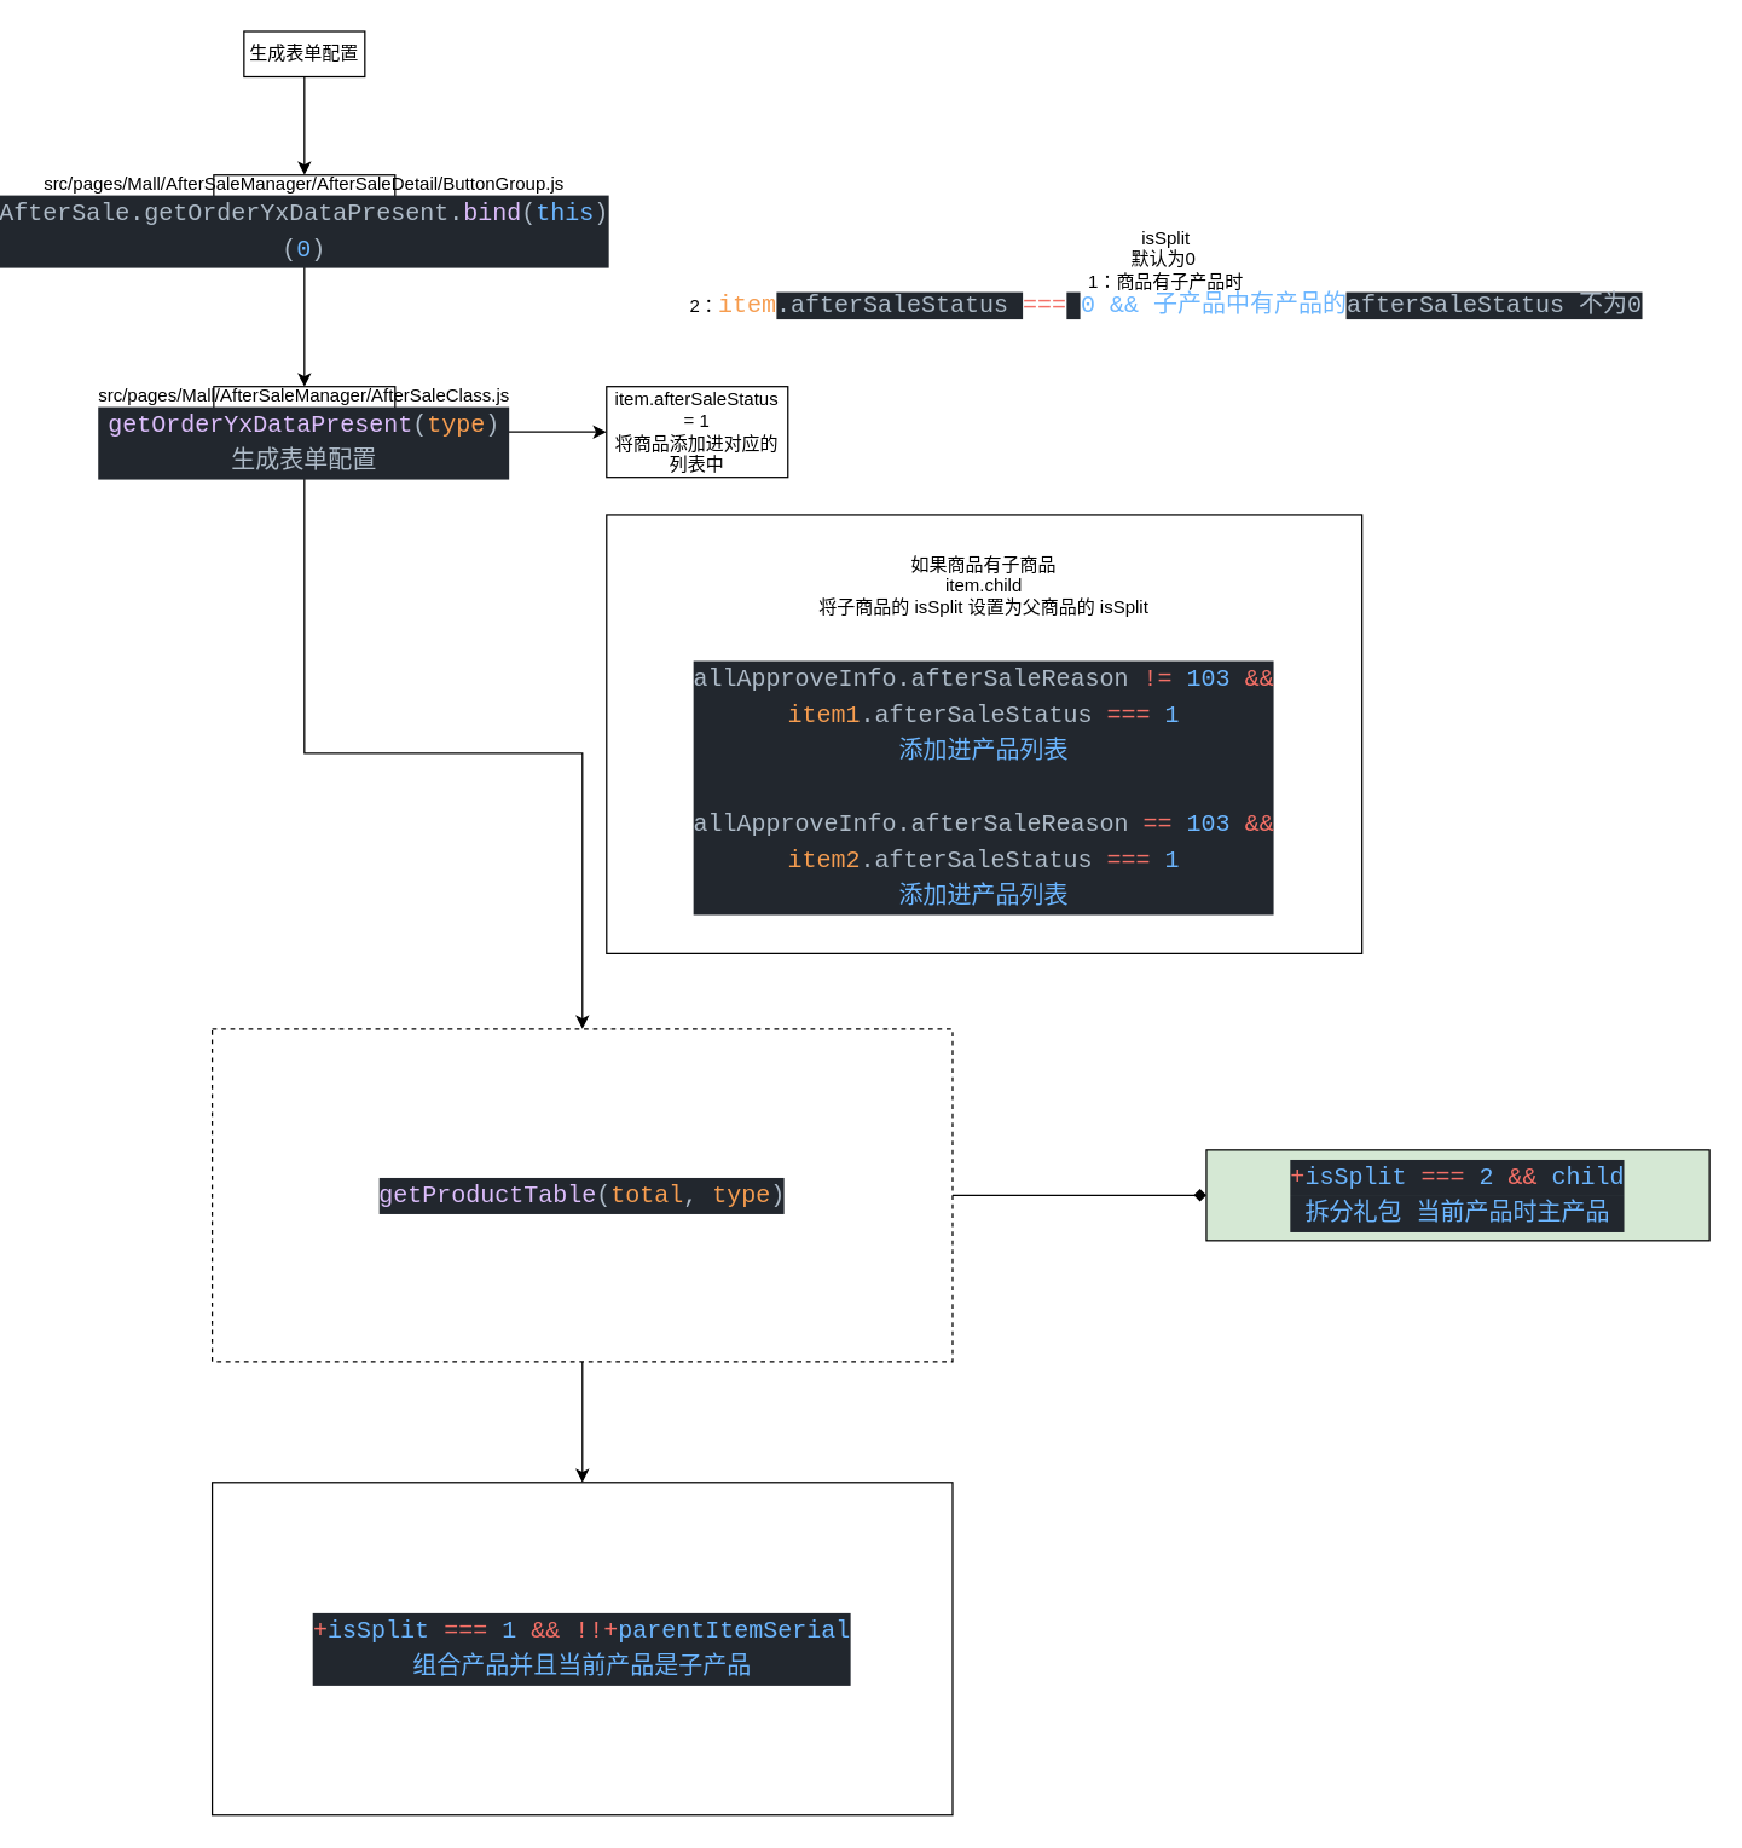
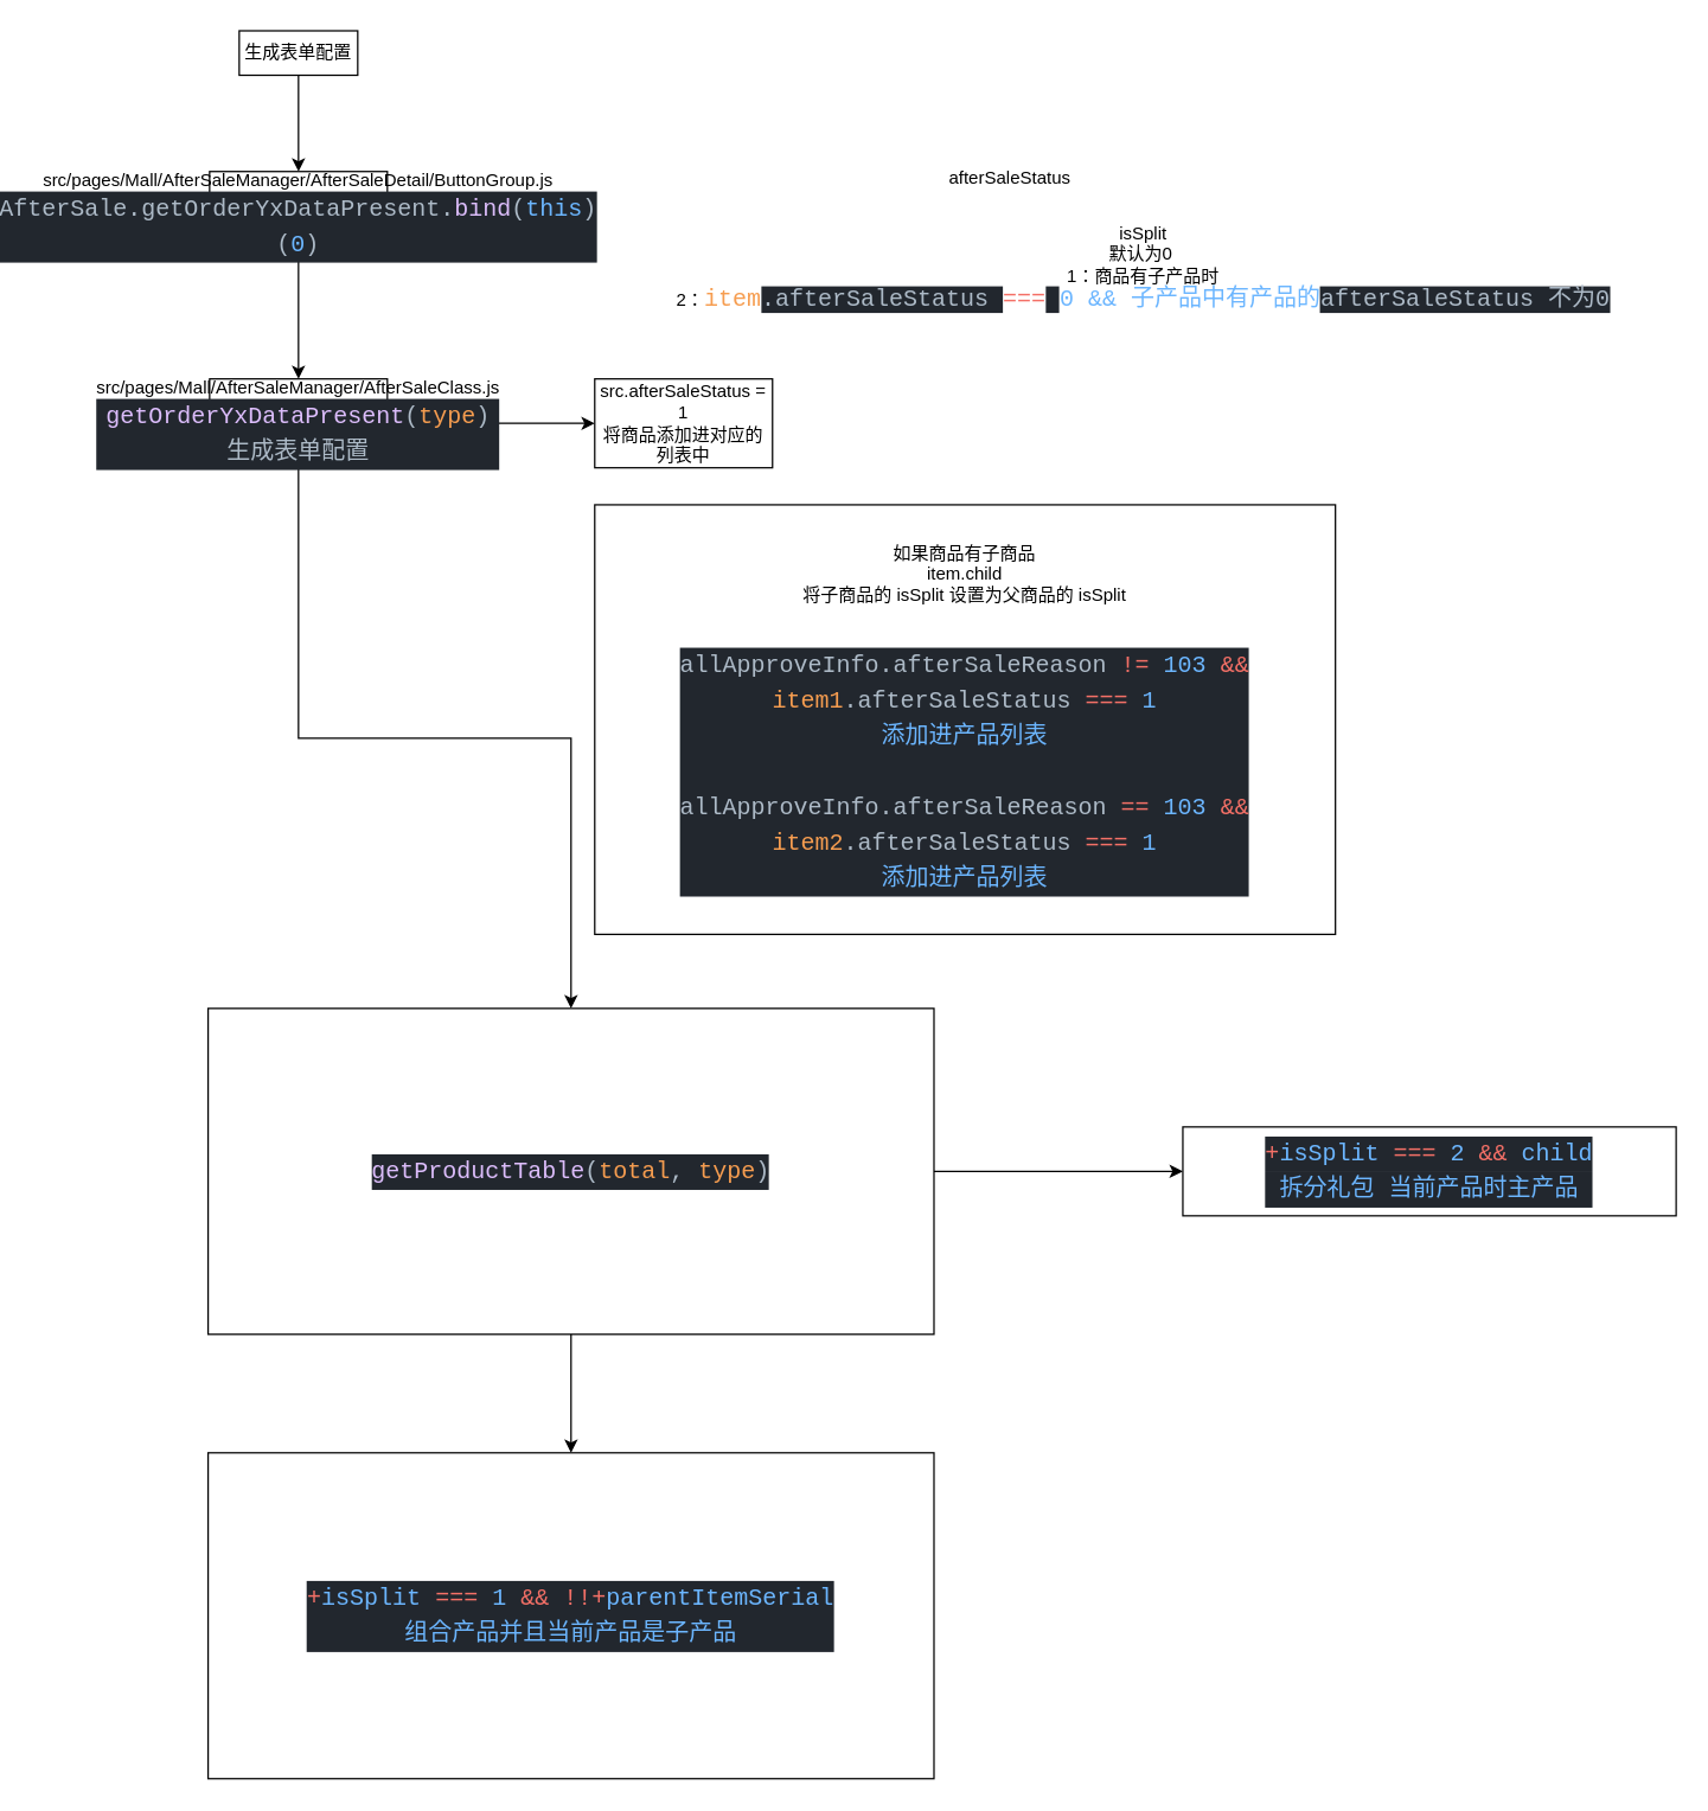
  <mxCell id="0" />
  <mxCell id="1" parent="0" />
  <mxCell id="2" value="" style="edgeStyle=orthogonalEdgeStyle;rounded=0;orthogonalLoop=1;jettySize=auto;html=1;" edge="1" parent="1" source="3" target="5"><mxGeometry relative="1" as="geometry" /></mxCell>
  <mxCell id="3" value="生成表单配置&lt;br&gt;" style="rounded=0;whiteSpace=wrap;html=1;" vertex="1" parent="1"><mxGeometry x="41" y="20" width="80" height="30" as="geometry" /></mxCell>
  <mxCell id="4" value="" style="edgeStyle=orthogonalEdgeStyle;rounded=0;orthogonalLoop=1;jettySize=auto;html=1;" edge="1" parent="1" source="5" target="8"><mxGeometry relative="1" as="geometry" /></mxCell>
  <mxCell id="5" value="src/pages/Mall/AfterSaleManager/AfterSaleDetail/ButtonGroup.js&lt;br&gt;&lt;div style=&quot;color: rgb(173 , 186 , 199) ; background-color: rgb(34 , 39 , 46) ; font-family: &amp;#34;fira code&amp;#34; , &amp;#34;menlo&amp;#34; , &amp;#34;monaco&amp;#34; , &amp;#34;courier new&amp;#34; , monospace ; font-size: 16px ; line-height: 24px&quot;&gt;AfterSale.getOrderYxDataPresent.&lt;span style=&quot;color: #dcbdfb&quot;&gt;bind&lt;/span&gt;(&lt;span style=&quot;color: #6cb6ff&quot;&gt;this&lt;/span&gt;)(&lt;span style=&quot;color: #6cb6ff&quot;&gt;0&lt;/span&gt;)&lt;/div&gt;" style="whiteSpace=wrap;html=1;rounded=0;" vertex="1" parent="1"><mxGeometry x="21" y="115" width="120" height="60" as="geometry" /></mxCell>
  <mxCell id="6" value="" style="edgeStyle=orthogonalEdgeStyle;rounded=0;orthogonalLoop=1;jettySize=auto;html=1;" edge="1" parent="1" source="8" target="10"><mxGeometry relative="1" as="geometry" /></mxCell>
  <mxCell id="7" value="" style="edgeStyle=orthogonalEdgeStyle;rounded=0;orthogonalLoop=1;jettySize=auto;html=1;" edge="1" parent="1" source="8" target="15"><mxGeometry relative="1" as="geometry" /></mxCell>
  <mxCell id="8" value="src/pages/Mall/AfterSaleManager/AfterSaleClass.js&lt;br&gt;&lt;div style=&quot;color: rgb(173 , 186 , 199) ; background-color: rgb(34 , 39 , 46) ; font-family: &amp;#34;fira code&amp;#34; , &amp;#34;menlo&amp;#34; , &amp;#34;monaco&amp;#34; , &amp;#34;courier new&amp;#34; , monospace ; font-size: 16px ; line-height: 24px&quot;&gt;&lt;div style=&quot;line-height: 24px&quot;&gt;&lt;span style=&quot;color: #dcbdfb&quot;&gt;getOrderYxDataPresent&lt;/span&gt;(&lt;span style=&quot;color: #f69d50&quot;&gt;type&lt;/span&gt;) 生成表单配置&lt;/div&gt;&lt;/div&gt;" style="whiteSpace=wrap;html=1;rounded=0;" vertex="1" parent="1"><mxGeometry x="21" y="255" width="120" height="60" as="geometry" /></mxCell>
- <mxCell id="10" value="item.afterSaleStatus = 1&lt;br&gt;将商品添加进对应的列表中&lt;br&gt;" style="whiteSpace=wrap;html=1;rounded=0;" vertex="1" parent="1"><mxGeometry x="281" y="255" width="120" height="60" as="geometry" /></mxCell>
+ <mxCell id="9" value="afterSaleStatus" style="text;html=1;align=center;verticalAlign=middle;resizable=0;points=[];autosize=1;strokeColor=none;" vertex="1" parent="1"><mxGeometry x="511" y="110" width="100" height="20" as="geometry" /></mxCell>
+ <mxCell id="10" value="src.afterSaleStatus = 1&lt;br&gt;将商品添加进对应的列表中&lt;br&gt;" style="whiteSpace=wrap;html=1;rounded=0;" vertex="1" parent="1"><mxGeometry x="281" y="255" width="120" height="60" as="geometry" /></mxCell>
  <mxCell id="11" value="如果商品有子商品&lt;br&gt;item.child&lt;br&gt;将子商品的&amp;nbsp;isSplit 设置为父商品的&amp;nbsp;isSplit&lt;br&gt;&lt;br&gt;&lt;br&gt;&lt;div style=&quot;background-color: rgb(34 , 39 , 46) ; font-family: &amp;#34;fira code&amp;#34; , &amp;#34;menlo&amp;#34; , &amp;#34;monaco&amp;#34; , &amp;#34;courier new&amp;#34; , monospace ; font-size: 16px ; line-height: 24px&quot;&gt;&lt;div style=&quot;color: rgb(173 , 186 , 199)&quot;&gt;allApproveInfo.afterSaleReason &lt;span style=&quot;color: #f47067&quot;&gt;!=&lt;/span&gt; &lt;span style=&quot;color: #6cb6ff&quot;&gt;103&lt;/span&gt; &lt;span style=&quot;color: #f47067&quot;&gt;&amp;amp;&amp;amp;&lt;/span&gt;&lt;/div&gt;&lt;div style=&quot;color: rgb(173 , 186 , 199)&quot;&gt;              &lt;span style=&quot;color: #f69d50&quot;&gt;item1&lt;/span&gt;.afterSaleStatus &lt;span style=&quot;color: #f47067&quot;&gt;===&lt;/span&gt; &lt;span style=&quot;color: #6cb6ff&quot;&gt;1&lt;/span&gt;&lt;/div&gt;&lt;div&gt;&lt;font color=&quot;#6cb6ff&quot;&gt;添加进产品列表&lt;/font&gt;&lt;/div&gt;&lt;div&gt;&lt;font color=&quot;#6cb6ff&quot;&gt;&lt;br&gt;&lt;/font&gt;&lt;/div&gt;&lt;div&gt;&lt;div style=&quot;font-family: &amp;#34;fira code&amp;#34; , &amp;#34;menlo&amp;#34; , &amp;#34;monaco&amp;#34; , &amp;#34;courier new&amp;#34; , monospace ; line-height: 24px&quot;&gt;&lt;div style=&quot;color: rgb(173 , 186 , 199)&quot;&gt; allApproveInfo.afterSaleReason &lt;span style=&quot;color: #f47067&quot;&gt;==&lt;/span&gt; &lt;span style=&quot;color: #6cb6ff&quot;&gt;103&lt;/span&gt; &lt;span style=&quot;color: #f47067&quot;&gt;&amp;amp;&amp;amp;&lt;/span&gt;&lt;/div&gt;&lt;div style=&quot;color: rgb(173 , 186 , 199)&quot;&gt;              &lt;span style=&quot;color: #f69d50&quot;&gt;item2&lt;/span&gt;.afterSaleStatus &lt;span style=&quot;color: #f47067&quot;&gt;===&lt;/span&gt; &lt;span style=&quot;color: #6cb6ff&quot;&gt;1&lt;/span&gt;&lt;/div&gt;&lt;div&gt;&lt;font color=&quot;#6cb6ff&quot;&gt;添加进产品列表&lt;/font&gt;&lt;/div&gt;&lt;/div&gt;&lt;/div&gt;&lt;/div&gt;" style="whiteSpace=wrap;html=1;" vertex="1" parent="1"><mxGeometry x="281" y="340" width="500" height="290" as="geometry" /></mxCell>
  <mxCell id="12" value="isSplit&lt;br&gt;默认为0&amp;nbsp;&lt;br&gt;1：商品有子产品时&lt;br&gt;2：&lt;span style=&quot;font-family: &amp;#34;fira code&amp;#34; , &amp;#34;menlo&amp;#34; , &amp;#34;monaco&amp;#34; , &amp;#34;courier new&amp;#34; , monospace ; font-size: 16px ; color: rgb(246 , 157 , 80)&quot;&gt;item&lt;/span&gt;&lt;span style=&quot;background-color: rgb(34 , 39 , 46) ; color: rgb(173 , 186 , 199) ; font-family: &amp;#34;fira code&amp;#34; , &amp;#34;menlo&amp;#34; , &amp;#34;monaco&amp;#34; , &amp;#34;courier new&amp;#34; , monospace ; font-size: 16px&quot;&gt;.afterSaleStatus &lt;/span&gt;&lt;span style=&quot;font-family: &amp;#34;fira code&amp;#34; , &amp;#34;menlo&amp;#34; , &amp;#34;monaco&amp;#34; , &amp;#34;courier new&amp;#34; , monospace ; font-size: 16px ; color: rgb(244 , 112 , 103)&quot;&gt;===&lt;/span&gt;&lt;span style=&quot;background-color: rgb(34 , 39 , 46) ; color: rgb(173 , 186 , 199) ; font-family: &amp;#34;fira code&amp;#34; , &amp;#34;menlo&amp;#34; , &amp;#34;monaco&amp;#34; , &amp;#34;courier new&amp;#34; , monospace ; font-size: 16px&quot;&gt; &lt;/span&gt;&lt;span style=&quot;font-family: &amp;#34;fira code&amp;#34; , &amp;#34;menlo&amp;#34; , &amp;#34;monaco&amp;#34; , &amp;#34;courier new&amp;#34; , monospace ; font-size: 16px ; color: rgb(108 , 182 , 255)&quot;&gt;0 &amp;amp;&amp;amp; 子产品中有产品的&lt;/span&gt;&lt;span style=&quot;background-color: rgb(34 , 39 , 46) ; color: rgb(173 , 186 , 199) ; font-family: &amp;#34;fira code&amp;#34; , &amp;#34;menlo&amp;#34; , &amp;#34;monaco&amp;#34; , &amp;#34;courier new&amp;#34; , monospace ; font-size: 16px&quot;&gt;afterSaleStatus 不为0&lt;br&gt;&lt;br&gt;&lt;/span&gt;" style="text;html=1;align=center;verticalAlign=middle;resizable=0;points=[];autosize=1;strokeColor=none;" vertex="1" parent="1"><mxGeometry x="321" y="150" width="660" height="80" as="geometry" /></mxCell>
  <mxCell id="13" value="" style="edgeStyle=orthogonalEdgeStyle;rounded=0;orthogonalLoop=1;jettySize=auto;html=1;" edge="1" parent="1" source="15" target="16"><mxGeometry relative="1" as="geometry" /></mxCell>
- <mxCell id="14" value="" style="edgeStyle=orthogonalEdgeStyle;rounded=0;orthogonalLoop=1;jettySize=auto;html=1;endArrow=diamond;" edge="1" parent="1" source="15" target="17"><mxGeometry relative="1" as="geometry" /></mxCell>
- <mxCell id="15" value="&lt;div style=&quot;color: rgb(173 , 186 , 199) ; background-color: rgb(34 , 39 , 46) ; font-family: &amp;#34;fira code&amp;#34; , &amp;#34;menlo&amp;#34; , &amp;#34;monaco&amp;#34; , &amp;#34;courier new&amp;#34; , monospace ; font-size: 16px ; line-height: 24px&quot;&gt; &lt;span style=&quot;color: #dcbdfb&quot;&gt;getProductTable&lt;/span&gt;(&lt;span style=&quot;color: #f69d50&quot;&gt;total&lt;/span&gt;, &lt;span style=&quot;color: #f69d50&quot;&gt;type&lt;/span&gt;)&lt;/div&gt;" style="whiteSpace=wrap;html=1;rounded=0;dashed=1;" vertex="1" parent="1"><mxGeometry x="20" y="680" width="490" height="220" as="geometry" /></mxCell>
+ <mxCell id="14" value="" style="edgeStyle=orthogonalEdgeStyle;rounded=0;orthogonalLoop=1;jettySize=auto;html=1;" edge="1" parent="1" source="15" target="17"><mxGeometry relative="1" as="geometry" /></mxCell>
+ <mxCell id="15" value="&lt;div style=&quot;color: rgb(173 , 186 , 199) ; background-color: rgb(34 , 39 , 46) ; font-family: &amp;#34;fira code&amp;#34; , &amp;#34;menlo&amp;#34; , &amp;#34;monaco&amp;#34; , &amp;#34;courier new&amp;#34; , monospace ; font-size: 16px ; line-height: 24px&quot;&gt; &lt;span style=&quot;color: #dcbdfb&quot;&gt;getProductTable&lt;/span&gt;(&lt;span style=&quot;color: #f69d50&quot;&gt;total&lt;/span&gt;, &lt;span style=&quot;color: #f69d50&quot;&gt;type&lt;/span&gt;)&lt;/div&gt;" style="whiteSpace=wrap;html=1;rounded=0;" vertex="1" parent="1"><mxGeometry x="20" y="680" width="490" height="220" as="geometry" /></mxCell>
  <mxCell id="16" value="&lt;div style=&quot;background-color: rgb(34 , 39 , 46) ; font-family: &amp;#34;fira code&amp;#34; , &amp;#34;menlo&amp;#34; , &amp;#34;monaco&amp;#34; , &amp;#34;courier new&amp;#34; , monospace ; font-size: 16px ; line-height: 24px&quot;&gt;&lt;div style=&quot;color: rgb(173 , 186 , 199) ; font-family: &amp;#34;fira code&amp;#34; , &amp;#34;menlo&amp;#34; , &amp;#34;monaco&amp;#34; , &amp;#34;courier new&amp;#34; , monospace ; line-height: 24px&quot;&gt;&lt;span style=&quot;color: #f47067&quot;&gt;+&lt;/span&gt;&lt;span style=&quot;color: #6cb6ff&quot;&gt;isSplit&lt;/span&gt; &lt;span style=&quot;color: #f47067&quot;&gt;===&lt;/span&gt; &lt;span style=&quot;color: #6cb6ff&quot;&gt;1&lt;/span&gt; &lt;span style=&quot;color: #f47067&quot;&gt;&amp;amp;&amp;amp;&lt;/span&gt; &lt;span style=&quot;color: #f47067&quot;&gt;!!+&lt;/span&gt;&lt;span style=&quot;color: #6cb6ff&quot;&gt;parentItemSerial&lt;/span&gt;&lt;/div&gt;&lt;div style=&quot;font-family: &amp;#34;fira code&amp;#34; , &amp;#34;menlo&amp;#34; , &amp;#34;monaco&amp;#34; , &amp;#34;courier new&amp;#34; , monospace ; line-height: 24px&quot;&gt;&lt;font color=&quot;#6cb6ff&quot;&gt;组合产品并且当前产品是子产品&lt;/font&gt;&lt;/div&gt;&lt;/div&gt;" style="whiteSpace=wrap;html=1;rounded=0;" vertex="1" parent="1"><mxGeometry x="20" y="980" width="490" height="220" as="geometry" /></mxCell>
- <mxCell id="17" value="&lt;div style=&quot;color: rgb(173 , 186 , 199) ; background-color: rgb(34 , 39 , 46) ; font-family: &amp;#34;fira code&amp;#34; , &amp;#34;menlo&amp;#34; , &amp;#34;monaco&amp;#34; , &amp;#34;courier new&amp;#34; , monospace ; font-size: 16px ; line-height: 24px&quot;&gt;&lt;span style=&quot;color: #f47067&quot;&gt;+&lt;/span&gt;&lt;span style=&quot;color: #6cb6ff&quot;&gt;isSplit&lt;/span&gt; &lt;span style=&quot;color: #f47067&quot;&gt;===&lt;/span&gt; &lt;span style=&quot;color: #6cb6ff&quot;&gt;2&lt;/span&gt; &lt;span style=&quot;color: #f47067&quot;&gt;&amp;amp;&amp;amp;&lt;/span&gt; &lt;span style=&quot;color: #6cb6ff&quot;&gt;child&lt;/span&gt;&lt;/div&gt;&lt;div style=&quot;background-color: rgb(34 , 39 , 46) ; font-family: &amp;#34;fira code&amp;#34; , &amp;#34;menlo&amp;#34; , &amp;#34;monaco&amp;#34; , &amp;#34;courier new&amp;#34; , monospace ; font-size: 16px ; line-height: 24px&quot;&gt;&lt;font color=&quot;#6cb6ff&quot;&gt;拆分礼包 当前产品时主产品&lt;/font&gt;&lt;/div&gt;" style="whiteSpace=wrap;html=1;rounded=0;fillColor=#d5e8d4;" vertex="1" parent="1"><mxGeometry x="678" y="760" width="333" height="60" as="geometry" /></mxCell>
+ <mxCell id="17" value="&lt;div style=&quot;color: rgb(173 , 186 , 199) ; background-color: rgb(34 , 39 , 46) ; font-family: &amp;#34;fira code&amp;#34; , &amp;#34;menlo&amp;#34; , &amp;#34;monaco&amp;#34; , &amp;#34;courier new&amp;#34; , monospace ; font-size: 16px ; line-height: 24px&quot;&gt;&lt;span style=&quot;color: #f47067&quot;&gt;+&lt;/span&gt;&lt;span style=&quot;color: #6cb6ff&quot;&gt;isSplit&lt;/span&gt; &lt;span style=&quot;color: #f47067&quot;&gt;===&lt;/span&gt; &lt;span style=&quot;color: #6cb6ff&quot;&gt;2&lt;/span&gt; &lt;span style=&quot;color: #f47067&quot;&gt;&amp;amp;&amp;amp;&lt;/span&gt; &lt;span style=&quot;color: #6cb6ff&quot;&gt;child&lt;/span&gt;&lt;/div&gt;&lt;div style=&quot;background-color: rgb(34 , 39 , 46) ; font-family: &amp;#34;fira code&amp;#34; , &amp;#34;menlo&amp;#34; , &amp;#34;monaco&amp;#34; , &amp;#34;courier new&amp;#34; , monospace ; font-size: 16px ; line-height: 24px&quot;&gt;&lt;font color=&quot;#6cb6ff&quot;&gt;拆分礼包 当前产品时主产品&lt;/font&gt;&lt;/div&gt;" style="whiteSpace=wrap;html=1;rounded=0;" vertex="1" parent="1"><mxGeometry x="678" y="760" width="333" height="60" as="geometry" /></mxCell>
